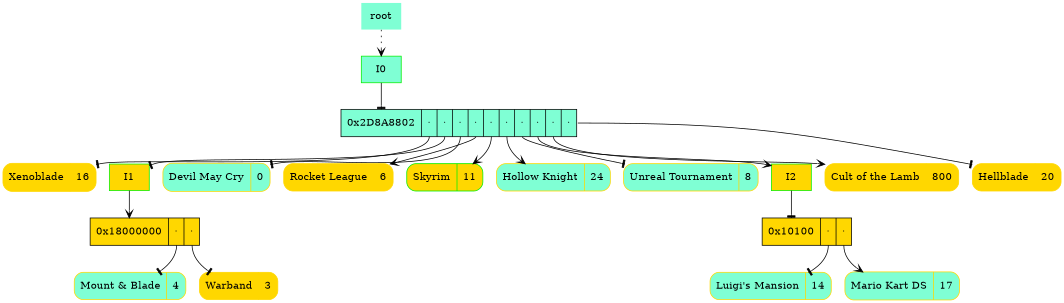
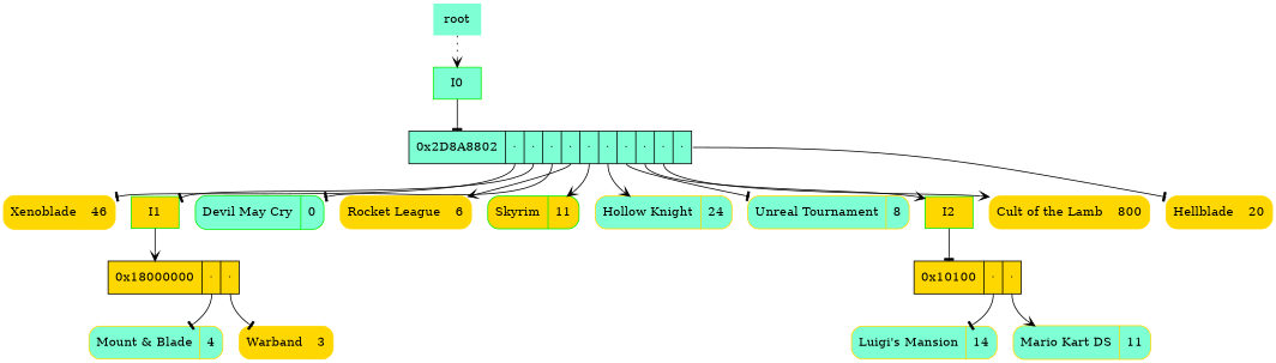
  digraph {
    node [fillcolor=gold shape=Mrecord style=filled color=gold]
    edge [arrowhead=tee]
    root [fillcolor=aquamarine shape=plaintext color=""]
    I0 [color=green2 fillcolor=aquamarine shape=box]
    n3 [fillcolor=aquamarine label="<bmp> 0x2D8A8802|<i0> ·|<i1> ·|<i2> ·|<i3> ·|<i4> ·|<i5> ·|<i6> ·|<i7> ·|<i8> ·|<i9> ·" shape=record color=""]
-   n4 [label="<key> Xenoblade|<val> 16"]
+   n4 [label="<key> Xenoblade|<val> 46"]
    I1 [color=green2 shape=box]
-   n6 [fillcolor=aquamarine label="<key> Devil May Cry|<val> 0"]
+   n6 [color=green2 fillcolor=aquamarine label="<key> Devil May Cry|<val> 0"]
    n7 [label="<key> Rocket League|<val> 6"]
    n8 [color=green2 label="<key> Skyrim|<val> 11"]
    n9 [fillcolor=aquamarine label="<key> Hollow Knight|<val> 24"]
    n10 [fillcolor=aquamarine label="<key> Unreal Tournament|<val> 8"]
    I2 [color=green2 shape=box]
    n12 [label="<key> Cult of the Lamb|<val> 800"]
    n13 [label="<key> Hellblade|<val> 20"]
    n14 [label="<bmp> 0x18000000|<i0> ·|<i1> ·" shape=record color=""]
    n15 [label="<bmp> 0x10100|<i0> ·|<i1> ·" shape=record color=""]
    n16 [fillcolor=aquamarine label="<key> Mount & Blade|<val> 4"]
    n17 [label="<key> Warband|<val> 3"]
    n18 [fillcolor=aquamarine label="<key> Luigi's Mansion|<val> 14"]
-   n19 [fillcolor=aquamarine label="<key> Mario Kart DS|<val> 17"]
+   n19 [fillcolor=aquamarine label="<key> Mario Kart DS|<val> 11"]
    root -> I0 [arrowhead=vee style=dotted]
    I0 -> n3 [headport=bmp]
    n3 -> n4 [tailport=i0]
    n3 -> I1 [tailport=i1]
    n3 -> n6 [tailport=i2]
    n3 -> n7 [arrowhead=vee tailport=i3]
    n3 -> n8 [arrowhead=vee tailport=i4]
    n3 -> n9 [arrowhead=vee tailport=i5]
    n3 -> n10 [tailport=i6]
    n3 -> I2 [arrowhead=vee tailport=i7]
    n3 -> n12 [arrowhead=vee tailport=i8]
    n3 -> n13 [tailport=i9]
    I1 -> n14 [arrowhead=vee headport=bmp]
    I2 -> n15 [headport=bmp]
    n14 -> n16 [tailport=i0]
    n14 -> n17 [tailport=i1]
    n15 -> n18 [tailport=i0]
    n15 -> n19 [arrowhead=vee tailport=i1]
  }
